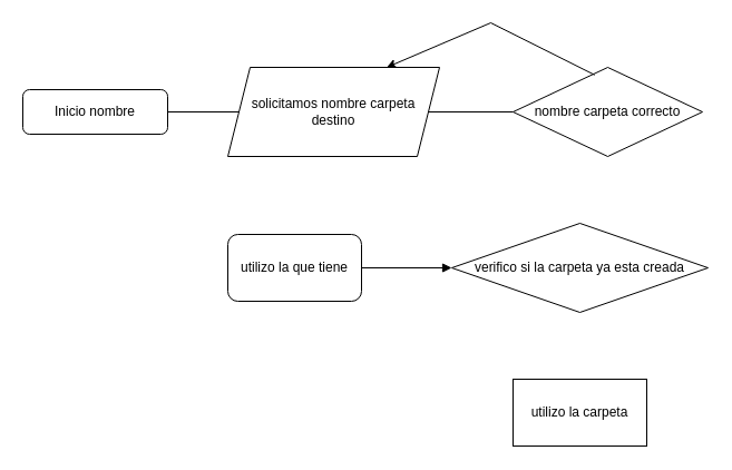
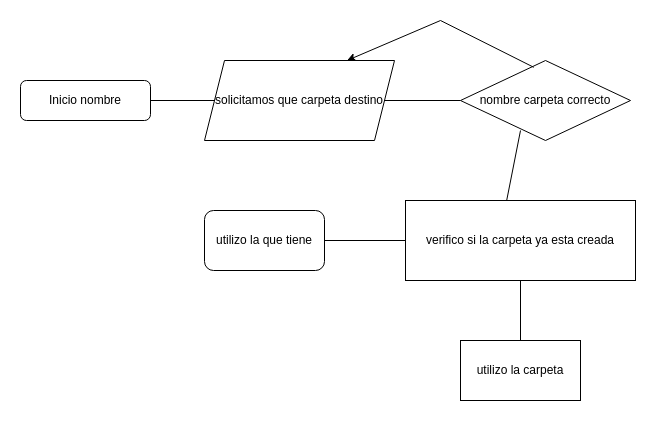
  <mxCell id="0" />
  <mxCell id="1" parent="0" />
  <mxCell id="2" value="Inicio nombre" style="rounded=1;whiteSpace=wrap;html=1;" vertex="1" parent="1"><mxGeometry x="20" y="80" width="130" height="40" as="geometry" /></mxCell>
- <mxCell id="3" value="solicitamos nombre carpeta destino" style="shape=parallelogram;perimeter=parallelogramPerimeter;whiteSpace=wrap;html=1;fixedSize=1;" vertex="1" parent="1"><mxGeometry x="204" y="60" width="190" height="80" as="geometry" /></mxCell>
+ <mxCell id="3" value="solicitamos que carpeta destino" style="shape=parallelogram;perimeter=parallelogramPerimeter;whiteSpace=wrap;html=1;fixedSize=1;" vertex="1" parent="1"><mxGeometry x="204" y="60" width="190" height="80" as="geometry" /></mxCell>
  <mxCell id="4" value="" style="endArrow=none;html=1;rounded=0;exitX=1;exitY=0.5;exitDx=0;exitDy=0;entryX=0;entryY=0.5;entryDx=0;entryDy=0;" edge="1" parent="1" source="2" target="3"><mxGeometry width="50" height="50" relative="1" as="geometry"><mxPoint x="370" y="310" as="sourcePoint" /><mxPoint x="420" y="260" as="targetPoint" /></mxGeometry></mxCell>
  <mxCell id="5" value="nombre carpeta correcto" style="rhombus;whiteSpace=wrap;html=1;" vertex="1" parent="1"><mxGeometry x="460" y="60" width="170" height="80" as="geometry" /></mxCell>
  <mxCell id="6" value="" style="endArrow=none;html=1;rounded=0;exitX=1;exitY=0.5;exitDx=0;exitDy=0;" edge="1" parent="1" source="3" target="5"><mxGeometry width="50" height="50" relative="1" as="geometry"><mxPoint x="370" y="310" as="sourcePoint" /><mxPoint x="420" y="260" as="targetPoint" /></mxGeometry></mxCell>
  <mxCell id="7" value="" style="endArrow=classic;html=1;rounded=0;entryX=0.75;entryY=0;entryDx=0;entryDy=0;exitX=0.431;exitY=0.085;exitDx=0;exitDy=0;exitPerimeter=0;" edge="1" parent="1" source="5" target="3"><mxGeometry width="50" height="50" relative="1" as="geometry"><mxPoint x="370" y="310" as="sourcePoint" /><mxPoint x="420" y="260" as="targetPoint" /><Array as="points"><mxPoint x="440" y="20" /></Array></mxGeometry></mxCell>
- <mxCell id="9" value="verifico si la carpeta ya esta creada" style="rhombus;whiteSpace=wrap;html=1;" vertex="1" parent="1"><mxGeometry x="405" y="200" width="230" height="80" as="geometry" /></mxCell>
+ <mxCell id="8" value="" style="endArrow=classic;html=1;rounded=0;exitX=0.353;exitY=0.875;exitDx=0;exitDy=0;exitPerimeter=0;entryX=0.432;entryY=0.115;entryDx=0;entryDy=0;entryPerimeter=0;" edge="1" parent="1" source="5" target="9"><mxGeometry width="50" height="50" relative="1" as="geometry"><mxPoint x="370" y="310" as="sourcePoint" /><mxPoint x="520" y="200" as="targetPoint" /></mxGeometry></mxCell>
+ <mxCell id="9" value="verifico si la carpeta ya esta creada" style="whiteSpace=wrap;html=1;rounded=0;" vertex="1" parent="1"><mxGeometry x="405" y="200" width="230" height="80" as="geometry" /></mxCell>
  <mxCell id="10" value="utilizo la que tiene" style="whiteSpace=wrap;html=1;rounded=1;" vertex="1" parent="1"><mxGeometry x="204" y="210" width="120" height="60" as="geometry" /></mxCell>
  <mxCell id="11" value="utilizo la carpeta" style="rounded=0;whiteSpace=wrap;html=1;" vertex="1" parent="1"><mxGeometry x="460" y="340" width="120" height="60" as="geometry" /></mxCell>
- <mxCell id="12" value="" style="endArrow=block;html=1;rounded=0;exitX=1;exitY=0.5;exitDx=0;exitDy=0;entryX=0;entryY=0.5;entryDx=0;entryDy=0;" edge="1" parent="1" source="10" target="9"><mxGeometry width="50" height="50" relative="1" as="geometry"><mxPoint x="370" y="310" as="sourcePoint" /><mxPoint x="420" y="260" as="targetPoint" /></mxGeometry></mxCell>
+ <mxCell id="12" value="" style="endArrow=none;html=1;rounded=0;exitX=1;exitY=0.5;exitDx=0;exitDy=0;entryX=0;entryY=0.5;entryDx=0;entryDy=0;" edge="1" parent="1" source="10" target="9"><mxGeometry width="50" height="50" relative="1" as="geometry"><mxPoint x="370" y="310" as="sourcePoint" /><mxPoint x="420" y="260" as="targetPoint" /></mxGeometry></mxCell>
+ <mxCell id="13" value="" style="endArrow=none;html=1;rounded=0;entryX=0.5;entryY=1;entryDx=0;entryDy=0;exitX=0.5;exitY=0;exitDx=0;exitDy=0;" edge="1" parent="1" source="11" target="9"><mxGeometry width="50" height="50" relative="1" as="geometry"><mxPoint x="370" y="310" as="sourcePoint" /><mxPoint x="420" y="260" as="targetPoint" /></mxGeometry></mxCell>
